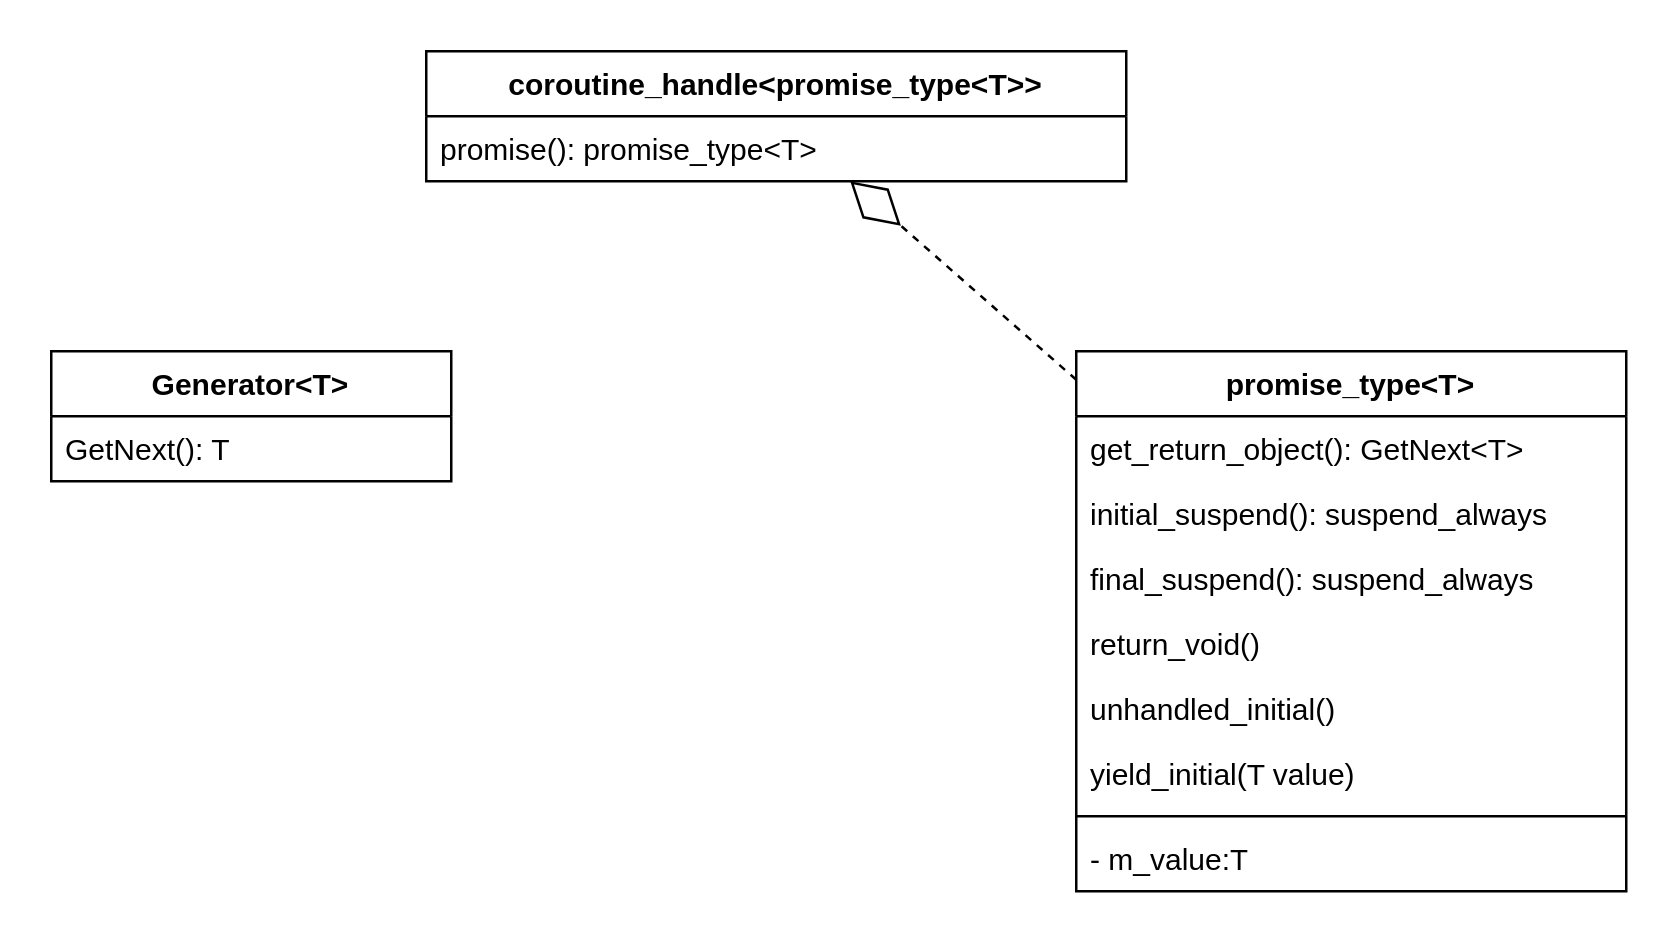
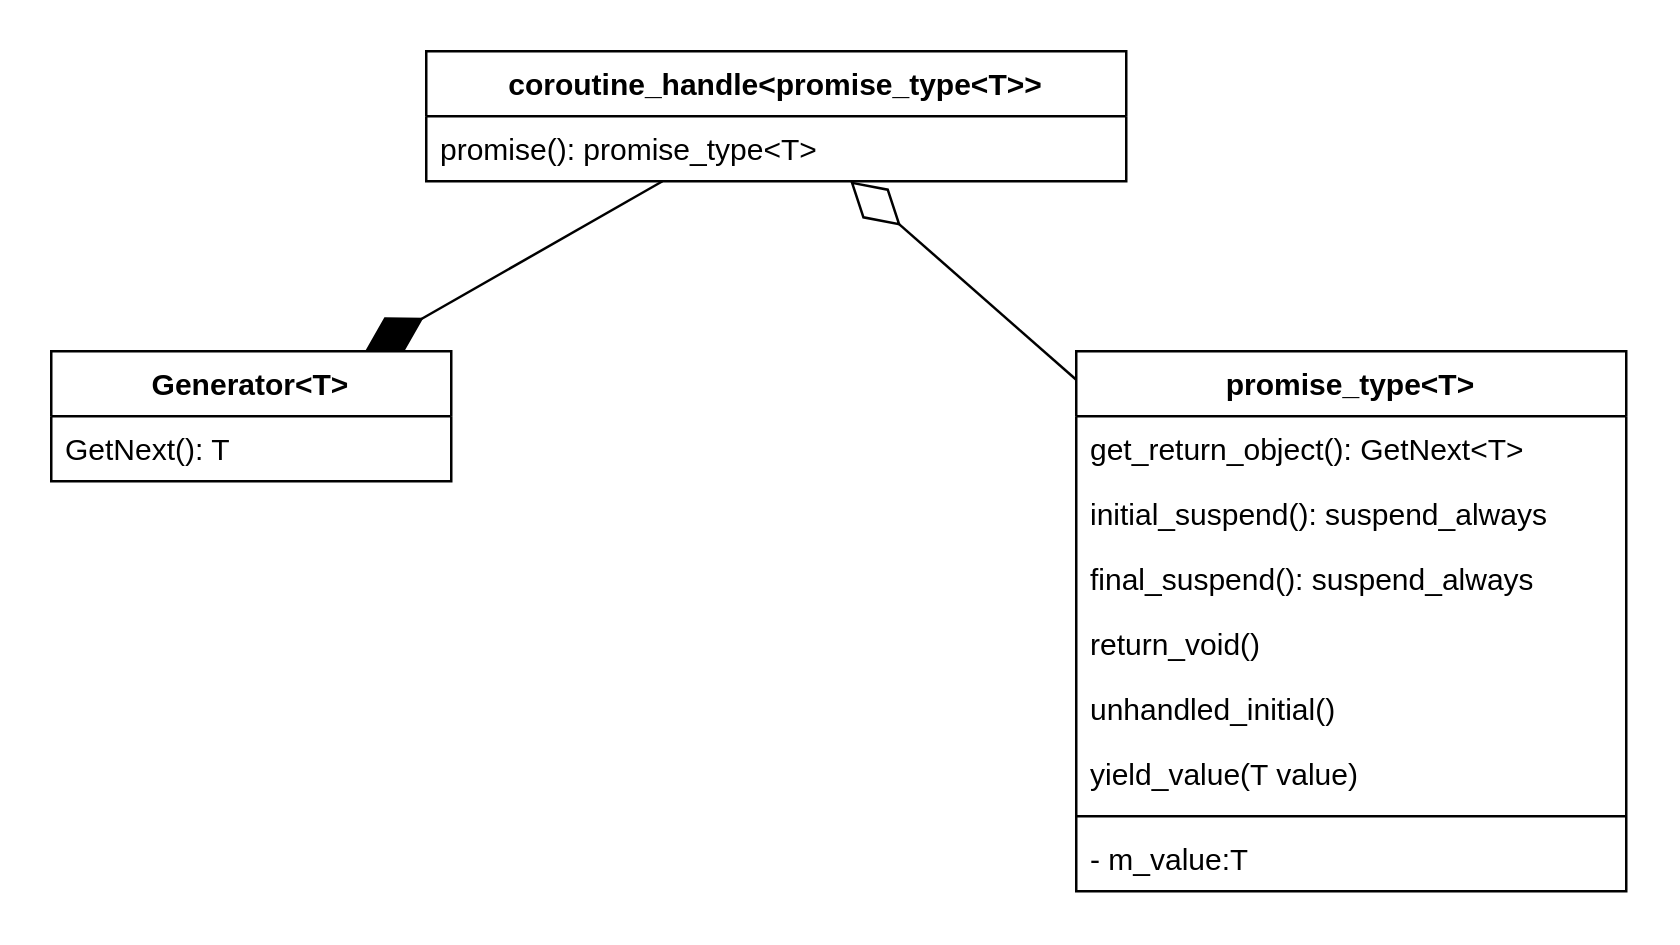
  <mxCell id="0" />
  <mxCell id="1" parent="0" />
  <mxCell id="2" value="Generator&amp;lt;T&amp;gt;" style="swimlane;fontStyle=1;align=center;verticalAlign=top;childLayout=stackLayout;horizontal=1;startSize=26;horizontalStack=0;resizeParent=1;resizeParentMax=0;resizeLast=0;collapsible=1;marginBottom=0;whiteSpace=wrap;html=1;" vertex="1" parent="1"><mxGeometry x="20" y="140" width="160" height="52" as="geometry" /></mxCell>
  <mxCell id="3" value="GetNext(): T" style="text;strokeColor=none;fillColor=none;align=left;verticalAlign=top;spacingLeft=4;spacingRight=4;overflow=hidden;rotatable=0;points=[[0,0.5],[1,0.5]];portConstraint=eastwest;whiteSpace=wrap;html=1;" vertex="1" parent="2"><mxGeometry y="26" width="160" height="26" as="geometry" /></mxCell>
  <mxCell id="4" value="promise_type&amp;lt;T&amp;gt;" style="swimlane;fontStyle=1;align=center;verticalAlign=top;childLayout=stackLayout;horizontal=1;startSize=26;horizontalStack=0;resizeParent=1;resizeParentMax=0;resizeLast=0;collapsible=1;marginBottom=0;whiteSpace=wrap;html=1;" vertex="1" parent="1"><mxGeometry x="430" y="140" width="220" height="216" as="geometry" /></mxCell>
  <mxCell id="5" value="get_return_object(): GetNext&amp;lt;T&amp;gt;" style="text;strokeColor=none;fillColor=none;align=left;verticalAlign=top;spacingLeft=4;spacingRight=4;overflow=hidden;rotatable=0;points=[[0,0.5],[1,0.5]];portConstraint=eastwest;whiteSpace=wrap;html=1;" vertex="1" parent="4"><mxGeometry y="26" width="220" height="26" as="geometry" /></mxCell>
  <mxCell id="6" value="initial_suspend(): suspend_always" style="text;strokeColor=none;fillColor=none;align=left;verticalAlign=top;spacingLeft=4;spacingRight=4;overflow=hidden;rotatable=0;points=[[0,0.5],[1,0.5]];portConstraint=eastwest;whiteSpace=wrap;html=1;" vertex="1" parent="4"><mxGeometry y="52" width="220" height="26" as="geometry" /></mxCell>
  <mxCell id="7" value="final_suspend(): suspend_always" style="text;strokeColor=none;fillColor=none;align=left;verticalAlign=top;spacingLeft=4;spacingRight=4;overflow=hidden;rotatable=0;points=[[0,0.5],[1,0.5]];portConstraint=eastwest;whiteSpace=wrap;html=1;" vertex="1" parent="4"><mxGeometry y="78" width="220" height="26" as="geometry" /></mxCell>
  <mxCell id="8" value="return_void()" style="text;strokeColor=none;fillColor=none;align=left;verticalAlign=top;spacingLeft=4;spacingRight=4;overflow=hidden;rotatable=0;points=[[0,0.5],[1,0.5]];portConstraint=eastwest;whiteSpace=wrap;html=1;" vertex="1" parent="4"><mxGeometry y="104" width="220" height="26" as="geometry" /></mxCell>
  <mxCell id="9" value="unhandled_initial()" style="text;strokeColor=none;fillColor=none;align=left;verticalAlign=top;spacingLeft=4;spacingRight=4;overflow=hidden;rotatable=0;points=[[0,0.5],[1,0.5]];portConstraint=eastwest;whiteSpace=wrap;html=1;" vertex="1" parent="4"><mxGeometry y="130" width="220" height="26" as="geometry" /></mxCell>
- <mxCell id="10" value="yield_initial(T value)" style="text;strokeColor=none;fillColor=none;align=left;verticalAlign=top;spacingLeft=4;spacingRight=4;overflow=hidden;rotatable=0;points=[[0,0.5],[1,0.5]];portConstraint=eastwest;whiteSpace=wrap;html=1;" vertex="1" parent="4"><mxGeometry y="156" width="220" height="26" as="geometry" /></mxCell>
+ <mxCell id="10" value="yield_value(T value)" style="text;strokeColor=none;fillColor=none;align=left;verticalAlign=top;spacingLeft=4;spacingRight=4;overflow=hidden;rotatable=0;points=[[0,0.5],[1,0.5]];portConstraint=eastwest;whiteSpace=wrap;html=1;" vertex="1" parent="4"><mxGeometry y="156" width="220" height="26" as="geometry" /></mxCell>
  <mxCell id="11" value="" style="line;strokeWidth=1;fillColor=none;align=left;verticalAlign=middle;spacingTop=-1;spacingLeft=3;spacingRight=3;rotatable=0;labelPosition=right;points=[];portConstraint=eastwest;strokeColor=inherit;" vertex="1" parent="4"><mxGeometry y="182" width="220" height="8" as="geometry" /></mxCell>
  <mxCell id="12" value="- m_value:T" style="text;strokeColor=none;fillColor=none;align=left;verticalAlign=top;spacingLeft=4;spacingRight=4;overflow=hidden;rotatable=0;points=[[0,0.5],[1,0.5]];portConstraint=eastwest;whiteSpace=wrap;html=1;" vertex="1" parent="4"><mxGeometry y="190" width="220" height="26" as="geometry" /></mxCell>
  <mxCell id="13" value="coroutine_handle&amp;lt;promise_type&amp;lt;T&amp;gt;&amp;gt;" style="swimlane;fontStyle=1;align=center;verticalAlign=top;childLayout=stackLayout;horizontal=1;startSize=26;horizontalStack=0;resizeParent=1;resizeParentMax=0;resizeLast=0;collapsible=1;marginBottom=0;whiteSpace=wrap;html=1;" vertex="1" parent="1"><mxGeometry x="170" y="20" width="280" height="52" as="geometry" /></mxCell>
  <mxCell id="14" value="promise(): promise_type&amp;lt;T&amp;gt;" style="text;strokeColor=none;fillColor=none;align=left;verticalAlign=top;spacingLeft=4;spacingRight=4;overflow=hidden;rotatable=0;points=[[0,0.5],[1,0.5]];portConstraint=eastwest;whiteSpace=wrap;html=1;" vertex="1" parent="13"><mxGeometry y="26" width="280" height="26" as="geometry" /></mxCell>
- <mxCell id="16" value="" style="endArrow=diamondThin;endFill=0;endSize=24;html=1;rounded=0;dashed=1;" edge="1" parent="1" source="4" target="13"><mxGeometry width="160" relative="1" as="geometry"><mxPoint x="310" y="290" as="sourcePoint" /><mxPoint x="470" y="290" as="targetPoint" /></mxGeometry></mxCell>
+ <mxCell id="15" value="" style="endArrow=diamondThin;endFill=1;endSize=24;html=1;rounded=0;" edge="1" parent="1" source="13" target="2"><mxGeometry width="160" relative="1" as="geometry"><mxPoint x="120" y="280" as="sourcePoint" /><mxPoint x="280" y="280" as="targetPoint" /></mxGeometry></mxCell>
+ <mxCell id="16" value="" style="endArrow=diamondThin;endFill=0;endSize=24;html=1;rounded=0;" edge="1" parent="1" source="4" target="13"><mxGeometry width="160" relative="1" as="geometry"><mxPoint x="310" y="290" as="sourcePoint" /><mxPoint x="470" y="290" as="targetPoint" /></mxGeometry></mxCell>
